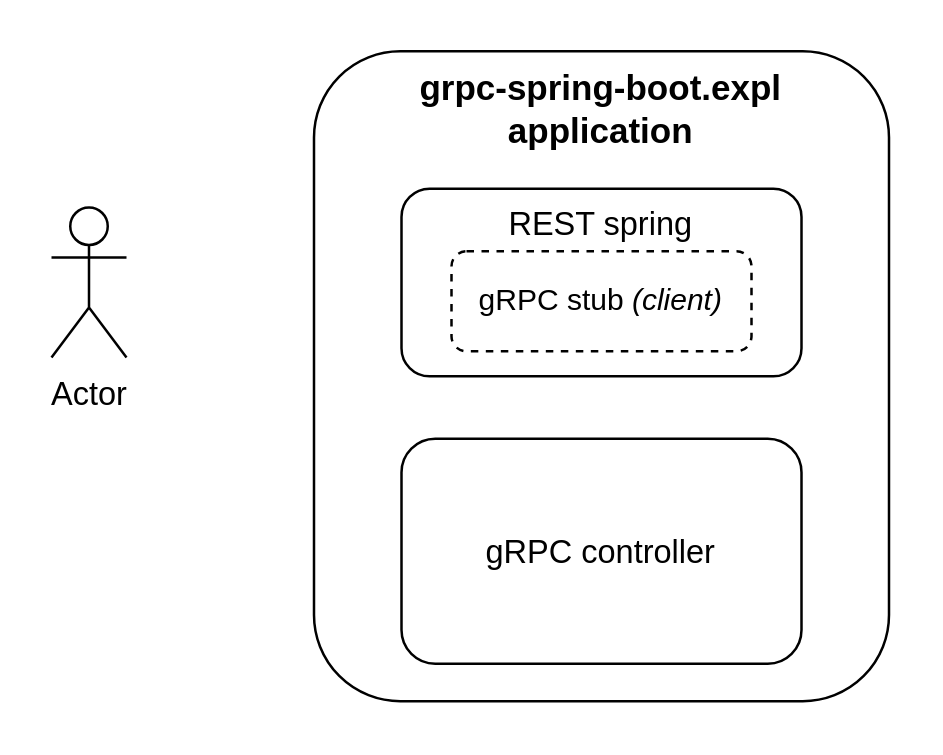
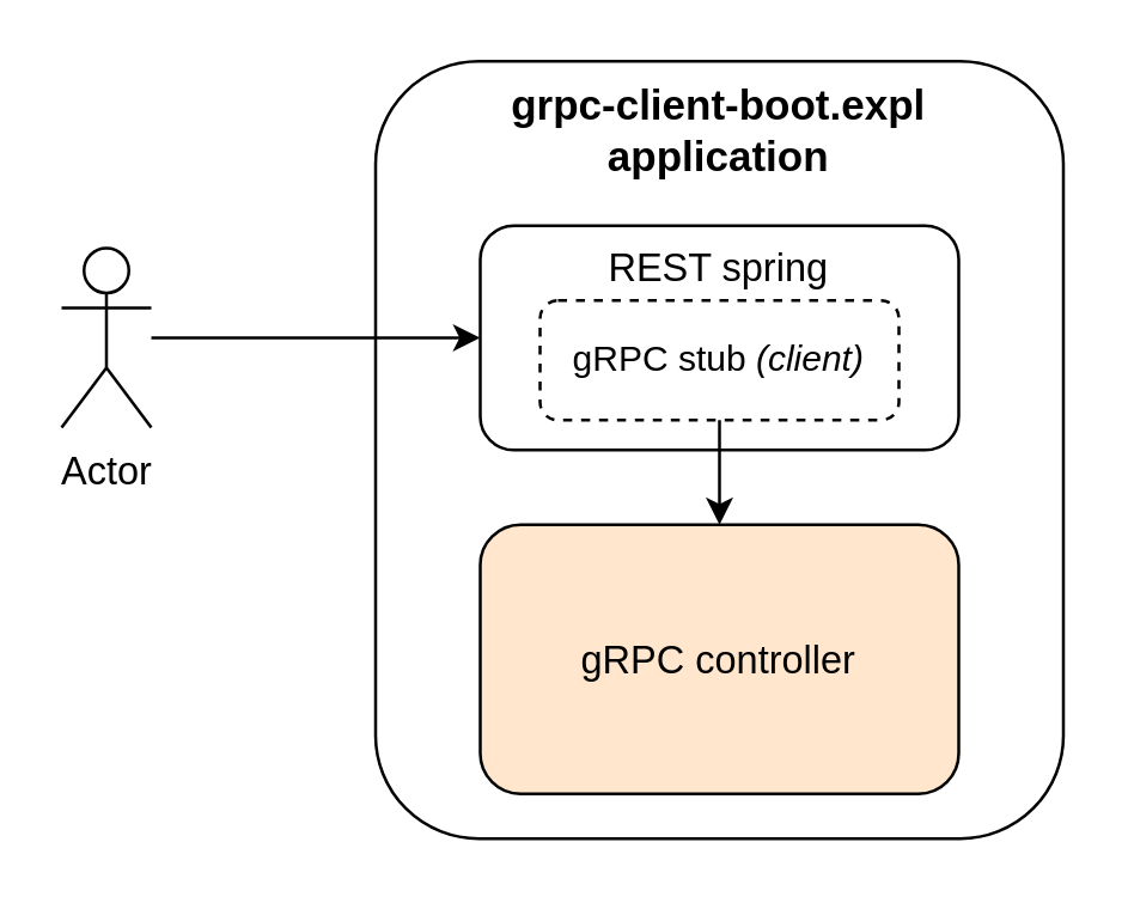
  <mxCell id="0" />
  <mxCell id="1" parent="0" />
- <mxCell id="2" value="grpc-spring-boot.expl&lt;br style=&quot;font-size: 14px;&quot;&gt;application" style="rounded=1;whiteSpace=wrap;html=1;verticalAlign=top;fontStyle=1;fontSize=14;" vertex="1" parent="1"><mxGeometry x="125" y="20" width="230" height="260" as="geometry" /></mxCell>
- <mxCell id="3" value="gRPC controller" style="rounded=1;whiteSpace=wrap;html=1;fontSize=13;verticalAlign=middle;" vertex="1" parent="1"><mxGeometry x="160" y="175" width="160" height="90" as="geometry" /></mxCell>
+ <mxCell id="2" value="grpc-client-boot.expl&lt;br style=&quot;font-size: 14px;&quot;&gt;application" style="rounded=1;whiteSpace=wrap;html=1;verticalAlign=top;fontStyle=1;fontSize=14;" vertex="1" parent="1"><mxGeometry x="125" y="20" width="230" height="260" as="geometry" /></mxCell>
+ <mxCell id="3" value="gRPC controller" style="rounded=1;whiteSpace=wrap;html=1;fontSize=13;verticalAlign=middle;fillColor=#ffe6cc;" vertex="1" parent="1"><mxGeometry x="160" y="175" width="160" height="90" as="geometry" /></mxCell>
+ <mxCell id="4" style="edgeStyle=orthogonalEdgeStyle;rounded=0;orthogonalLoop=1;jettySize=auto;html=1;fontSize=13;" edge="1" parent="1" source="5" target="7"><mxGeometry relative="1" as="geometry" /></mxCell>
  <mxCell id="5" value="Actor" style="shape=umlActor;verticalLabelPosition=bottom;labelBackgroundColor=#ffffff;verticalAlign=top;html=1;outlineConnect=0;fontSize=13;" vertex="1" parent="1"><mxGeometry x="20" y="82.5" width="30" height="60" as="geometry" /></mxCell>
  <mxCell id="6" value="" style="group" vertex="1" connectable="0" parent="1"><mxGeometry x="160" y="75" width="160" height="75" as="geometry" /></mxCell>
  <mxCell id="7" value="REST spring" style="rounded=1;whiteSpace=wrap;html=1;fontSize=13;verticalAlign=top;" vertex="1" parent="6"><mxGeometry width="160" height="75" as="geometry" /></mxCell>
  <mxCell id="8" value="gRPC stub &lt;i&gt;(client)&lt;/i&gt;" style="rounded=1;whiteSpace=wrap;html=1;fontSize=12;dashed=1;" vertex="1" parent="6"><mxGeometry x="20" y="25" width="120" height="40" as="geometry" /></mxCell>
+ <mxCell id="9" style="edgeStyle=orthogonalEdgeStyle;rounded=0;orthogonalLoop=1;jettySize=auto;html=1;exitX=0.5;exitY=1;exitDx=0;exitDy=0;entryX=0.5;entryY=0;entryDx=0;entryDy=0;fontSize=13;" edge="1" parent="1" source="8" target="3"><mxGeometry relative="1" as="geometry" /></mxCell>
